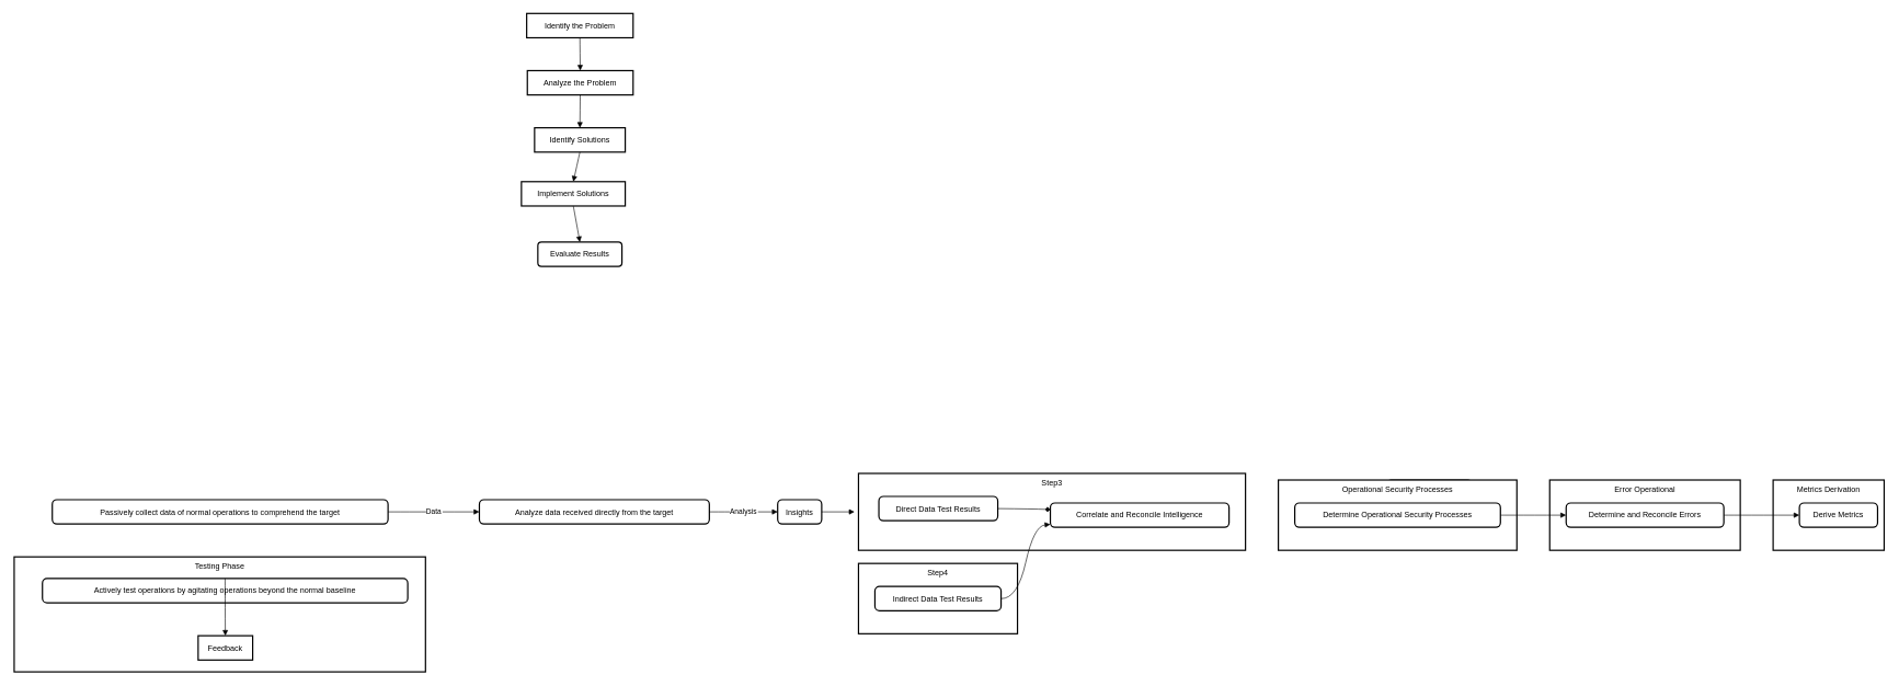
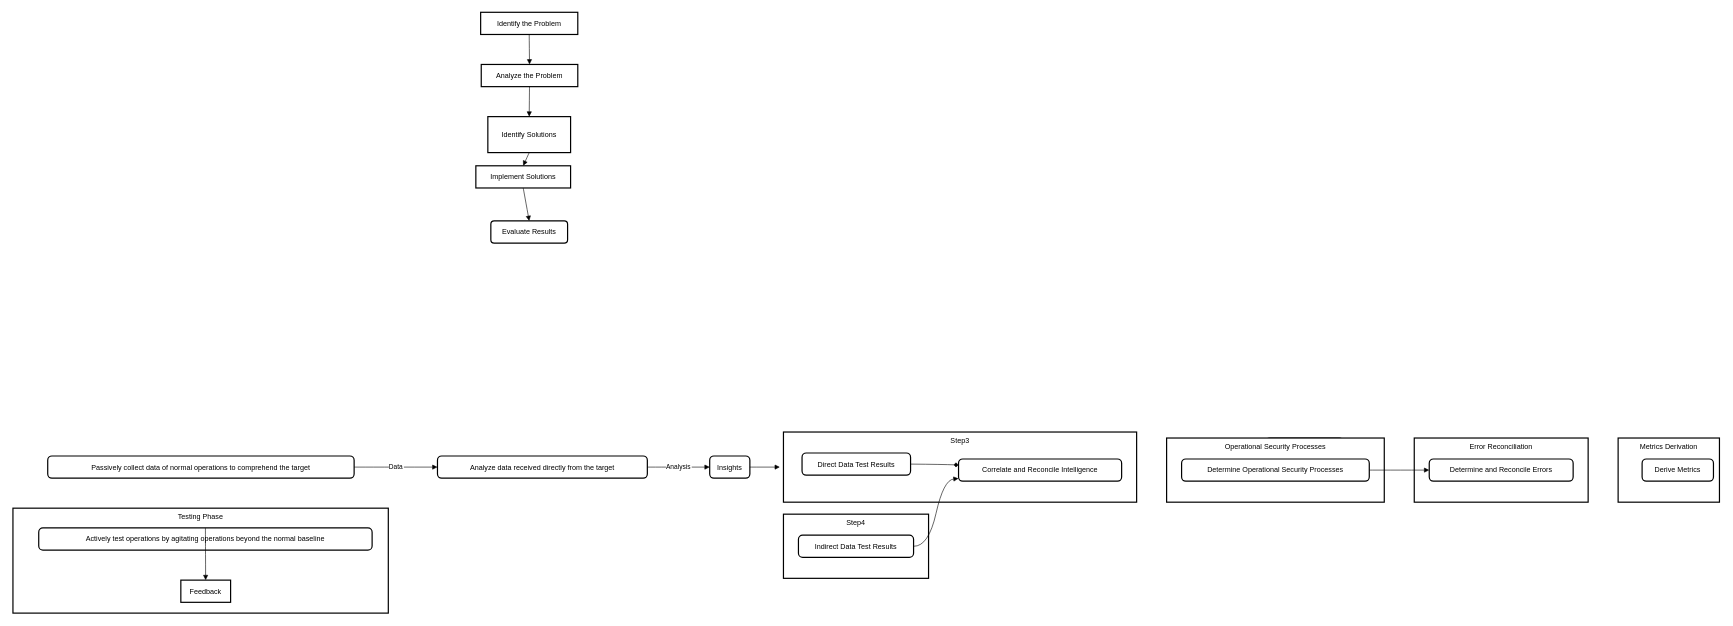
  <mxCell id="0" />
  <mxCell id="1" parent="0" />
  <mxCell id="2" value="Identify the Problem" style="whiteSpace=wrap;strokeWidth=2;" parent="1" vertex="1"><mxGeometry x="800" y="20" width="162" height="37" as="geometry" /></mxCell>
  <mxCell id="3" value="Analyze the Problem" style="whiteSpace=wrap;strokeWidth=2;" parent="1" vertex="1"><mxGeometry x="801" y="107" width="161" height="37" as="geometry" /></mxCell>
- <mxCell id="4" value="Identify Solutions" style="whiteSpace=wrap;strokeWidth=2;" parent="1" vertex="1"><mxGeometry x="812" y="194" width="138" height="37" as="geometry" /></mxCell>
+ <mxCell id="4" value="Identify Solutions" style="whiteSpace=wrap;strokeWidth=2;" parent="1" vertex="1"><mxGeometry x="812" y="194" width="138" height="60" as="geometry" /></mxCell>
  <mxCell id="5" value="Implement Solutions" style="whiteSpace=wrap;strokeWidth=2;" parent="1" vertex="1"><mxGeometry x="792" y="276" width="158" height="37" as="geometry" /></mxCell>
  <mxCell id="6" value="Evaluate Results" style="whiteSpace=wrap;strokeWidth=2;rounded=1;" parent="1" vertex="1"><mxGeometry x="817" y="368" width="128" height="37" as="geometry" /></mxCell>
  <mxCell id="7" value="" style="curved=1;startArrow=none;endArrow=block;exitX=0.5;exitY=1;entryX=0.5;entryY=0;" parent="1" source="2" target="3" edge="1"><mxGeometry relative="1" as="geometry"><Array as="points" /></mxGeometry></mxCell>
  <mxCell id="8" value="" style="curved=1;startArrow=none;endArrow=block;exitX=0.5;exitY=1;entryX=0.5;entryY=0;" parent="1" source="3" target="4" edge="1"><mxGeometry relative="1" as="geometry"><Array as="points" /></mxGeometry></mxCell>
  <mxCell id="9" value="" style="curved=1;startArrow=none;endArrow=block;exitX=0.5;exitY=1;entryX=0.5;entryY=0;" parent="1" source="4" target="5" edge="1"><mxGeometry relative="1" as="geometry"><Array as="points" /></mxGeometry></mxCell>
  <mxCell id="10" value="" style="curved=1;startArrow=none;endArrow=block;exitX=0.5;exitY=1;entryX=0.5;entryY=0;" parent="1" source="5" target="6" edge="1"><mxGeometry relative="1" as="geometry"><Array as="points" /></mxGeometry></mxCell>
  <mxCell id="11" value="Passively collect data of normal operations to comprehend the target" style="rounded=1;absoluteArcSize=1;arcSize=14;whiteSpace=wrap;strokeWidth=2;" vertex="1" parent="1"><mxGeometry x="78" y="760" width="511" height="37" as="geometry" /></mxCell>
  <mxCell id="12" value="Analyze data received directly from the target" style="rounded=1;absoluteArcSize=1;arcSize=14;whiteSpace=wrap;strokeWidth=2;" vertex="1" parent="1"><mxGeometry x="728" y="760" width="350" height="37" as="geometry" /></mxCell>
  <mxCell id="13" value="Insights" style="rounded=1;absoluteArcSize=1;arcSize=14;whiteSpace=wrap;strokeWidth=2;" vertex="1" parent="1"><mxGeometry x="1182" y="760" width="67" height="37" as="geometry" /></mxCell>
  <mxCell id="14" value="Final assessment" style="rounded=1;absoluteArcSize=1;arcSize=14;whiteSpace=wrap;strokeWidth=2;" vertex="1" parent="1"><mxGeometry x="2109" y="730" width="130" height="37" as="geometry" /></mxCell>
  <mxCell id="15" value="Testing Phase" style="whiteSpace=wrap;strokeWidth=2;verticalAlign=top;" vertex="1" parent="1"><mxGeometry x="20" y="847" width="626" height="175" as="geometry" /></mxCell>
  <mxCell id="16" value="Actively test operations by agitating operations beyond the normal baseline" style="rounded=1;absoluteArcSize=1;arcSize=14;whiteSpace=wrap;strokeWidth=2;" vertex="1" parent="15"><mxGeometry x="43" y="33" width="556" height="37" as="geometry" /></mxCell>
  <mxCell id="17" value="Feedback" style="absoluteArcSize=1;arcSize=14;whiteSpace=wrap;strokeWidth=2;rounded=0;" vertex="1" parent="15"><mxGeometry x="280" y="120" width="83" height="37" as="geometry" /></mxCell>
  <mxCell id="18" value="" style="curved=1;startArrow=none;endArrow=block;exitX=0.5;exitY=-1.35;entryX=0.49;entryY=-2.35;rounded=0;" edge="1" parent="15" source="16" target="17"><mxGeometry relative="1" as="geometry"><Array as="points" /></mxGeometry></mxCell>
  <mxCell id="19" value="Data" style="curved=1;startArrow=none;endArrow=block;exitX=1;exitY=0.5;entryX=0;entryY=0.5;rounded=0;" edge="1" parent="1" source="11" target="12"><mxGeometry relative="1" as="geometry"><Array as="points" /></mxGeometry></mxCell>
  <mxCell id="20" value="Analysis" style="curved=1;startArrow=none;endArrow=block;exitX=1;exitY=0.5;entryX=0;entryY=0.5;rounded=0;" edge="1" parent="1" source="12" target="13"><mxGeometry relative="1" as="geometry"><Array as="points" /></mxGeometry></mxCell>
  <mxCell id="21" value="" style="curved=1;startArrow=none;endArrow=block;exitX=1;exitY=0.5;entryX=0;entryY=0.5;rounded=0;" edge="1" parent="1" source="13"><mxGeometry relative="1" as="geometry"><Array as="points" /><mxPoint x="1299" y="778.5" as="targetPoint" /></mxGeometry></mxCell>
  <mxCell id="22" value="Metrics Derivation" style="whiteSpace=wrap;strokeWidth=2;verticalAlign=top;" vertex="1" parent="1"><mxGeometry x="2697" y="730" width="169" height="107" as="geometry" /></mxCell>
  <mxCell id="23" value="Derive Metrics" style="rounded=1;absoluteArcSize=1;arcSize=14;whiteSpace=wrap;strokeWidth=2;" vertex="1" parent="1"><mxGeometry x="2737" y="765" width="119" height="37" as="geometry" /></mxCell>
- <mxCell id="24" value="Error Operational" style="whiteSpace=wrap;strokeWidth=2;verticalAlign=top;" vertex="1" parent="1"><mxGeometry x="2357" y="730" width="290" height="107" as="geometry" /></mxCell>
+ <mxCell id="24" value="Error Reconciliation" style="whiteSpace=wrap;strokeWidth=2;verticalAlign=top;" vertex="1" parent="1"><mxGeometry x="2357" y="730" width="290" height="107" as="geometry" /></mxCell>
  <mxCell id="25" value="Determine and Reconcile Errors" style="rounded=1;absoluteArcSize=1;arcSize=14;whiteSpace=wrap;strokeWidth=2;" vertex="1" parent="1"><mxGeometry x="2382" y="765" width="240" height="37" as="geometry" /></mxCell>
  <mxCell id="26" value="Operational Security Processes" style="whiteSpace=wrap;strokeWidth=2;verticalAlign=top;" vertex="1" parent="1"><mxGeometry x="1944" y="730" width="363" height="107" as="geometry" /></mxCell>
  <mxCell id="27" value="Determine Operational Security Processes" style="rounded=1;absoluteArcSize=1;arcSize=14;whiteSpace=wrap;strokeWidth=2;" vertex="1" parent="1"><mxGeometry x="1969" y="765" width="313" height="37" as="geometry" /></mxCell>
  <mxCell id="28" value="Step4" style="whiteSpace=wrap;strokeWidth=2;verticalAlign=top;" vertex="1" parent="1"><mxGeometry x="1305" y="857" width="242" height="107" as="geometry" /></mxCell>
  <mxCell id="29" value="Indirect Data Test Results" style="rounded=1;absoluteArcSize=1;arcSize=14;whiteSpace=wrap;strokeWidth=2;" vertex="1" parent="1"><mxGeometry x="1330" y="892" width="192" height="37" as="geometry" /></mxCell>
  <mxCell id="30" value="Step3" style="whiteSpace=wrap;strokeWidth=2;verticalAlign=top;" vertex="1" parent="1"><mxGeometry x="1305" y="720" width="589" height="117" as="geometry" /></mxCell>
  <mxCell id="31" value="Correlate and Reconcile Intelligence" style="rounded=1;absoluteArcSize=1;arcSize=14;whiteSpace=wrap;strokeWidth=2;" vertex="1" parent="1"><mxGeometry x="1597" y="765" width="272" height="37" as="geometry" /></mxCell>
  <mxCell id="32" value="Direct Data Test Results" style="rounded=1;absoluteArcSize=1;arcSize=14;whiteSpace=wrap;strokeWidth=2;" vertex="1" parent="1"><mxGeometry x="1336" y="755" width="181" height="37" as="geometry" /></mxCell>
  <mxCell id="33" value="" style="curved=1;startArrow=none;endArrow=diamond;exitX=1;exitY=0.5;entryX=0;entryY=0.27;rounded=0;" edge="1" parent="1" source="32" target="31"><mxGeometry relative="1" as="geometry"><Array as="points"><mxPoint x="1572" y="774" /></Array></mxGeometry></mxCell>
  <mxCell id="34" value="" style="curved=1;startArrow=none;endArrow=block;exitX=1;exitY=0.5;entryX=0;entryY=0.88;rounded=0;" edge="1" parent="1" source="29" target="31"><mxGeometry relative="1" as="geometry"><Array as="points"><mxPoint x="1547" y="911" /><mxPoint x="1572" y="800" /></Array></mxGeometry></mxCell>
  <mxCell id="35" value="" style="curved=1;startArrow=none;endArrow=block;exitX=1;exitY=0.5;entryX=0;entryY=0.5;rounded=0;" edge="1" parent="1" source="27" target="25"><mxGeometry relative="1" as="geometry"><Array as="points" /></mxGeometry></mxCell>
- <mxCell id="36" value="" style="curved=1;startArrow=none;endArrow=block;exitX=1;exitY=0.5;entryX=0;entryY=0.5;rounded=0;" edge="1" parent="1" source="25" target="23"><mxGeometry relative="1" as="geometry"><Array as="points" /></mxGeometry></mxCell>
